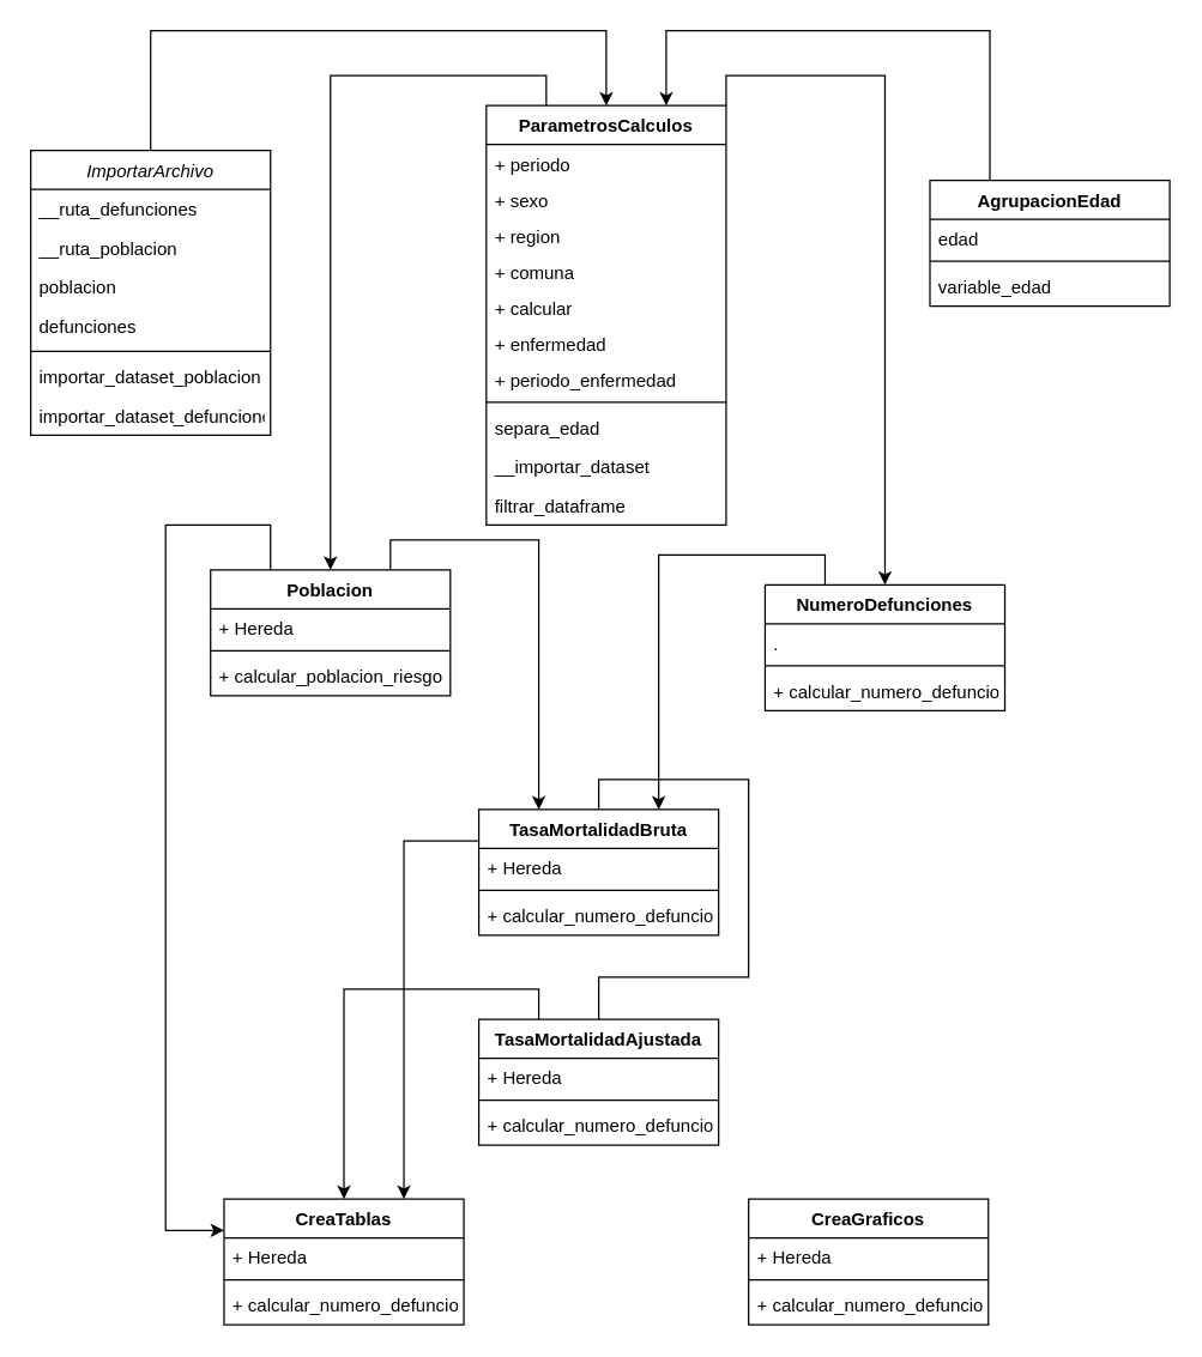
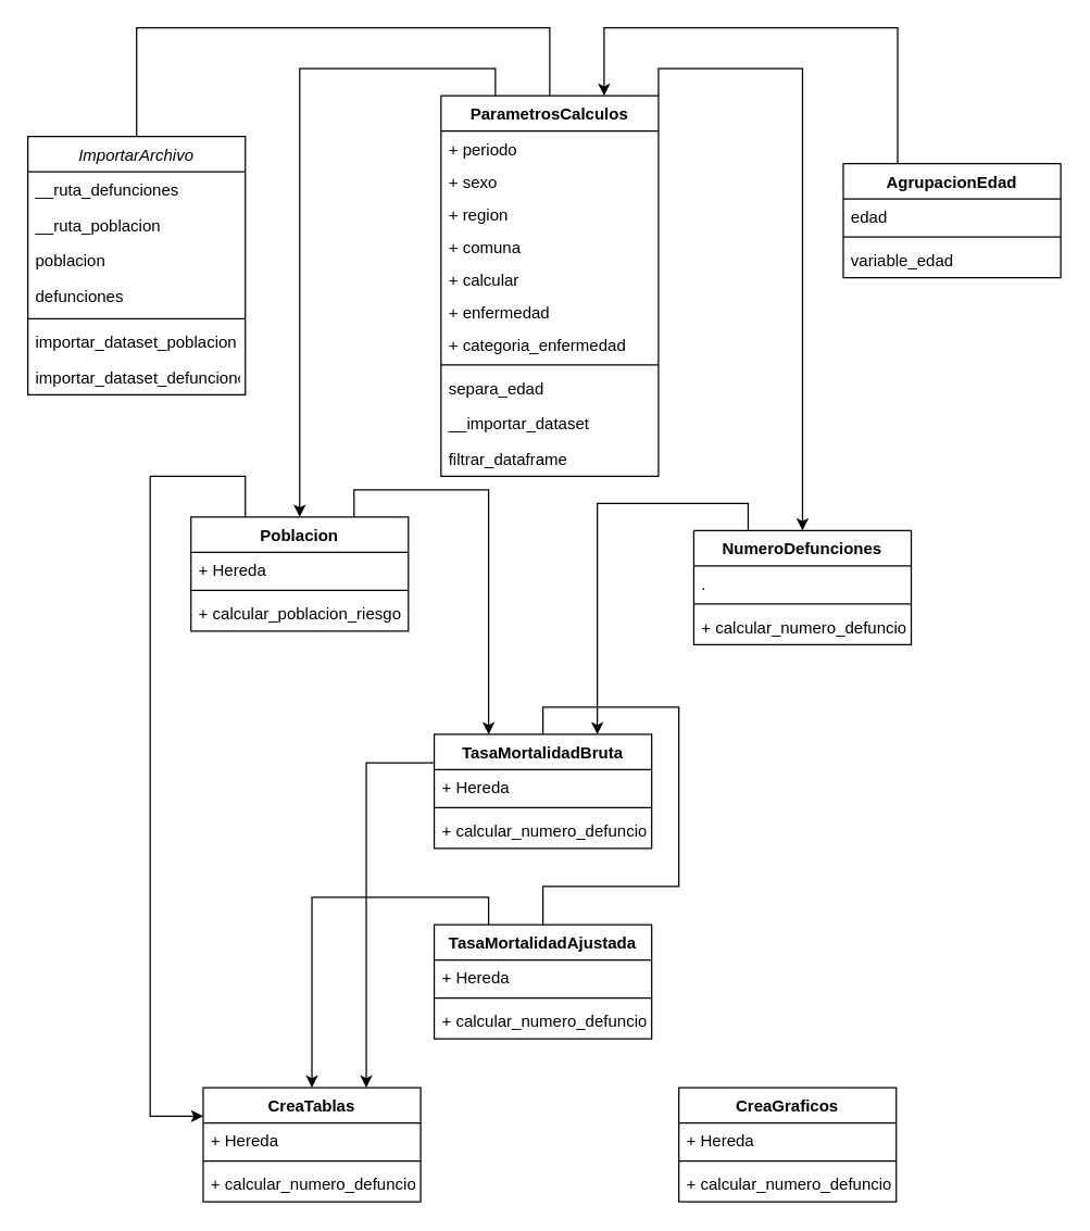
  <mxCell id="0" />
  <mxCell id="1" parent="0" />
- <mxCell id="2" style="edgeStyle=orthogonalEdgeStyle;rounded=0;orthogonalLoop=1;jettySize=auto;html=1;exitX=0.5;exitY=0;exitDx=0;exitDy=0;entryX=0.5;entryY=0;entryDx=0;entryDy=0;" edge="1" parent="1" source="3" target="24"><mxGeometry relative="1" as="geometry"><Array as="points"><mxPoint x="100" y="20" /><mxPoint x="404" y="20" /></Array></mxGeometry></mxCell>
+ <mxCell id="2" style="edgeStyle=orthogonalEdgeStyle;rounded=0;orthogonalLoop=1;jettySize=auto;html=1;exitX=0.5;exitY=0;exitDx=0;exitDy=0;entryX=0.5;entryY=0;entryDx=0;entryDy=0;endArrow=none;" edge="1" parent="1" source="3" target="24"><mxGeometry relative="1" as="geometry"><Array as="points"><mxPoint x="100" y="20" /><mxPoint x="404" y="20" /></Array></mxGeometry></mxCell>
  <mxCell id="3" value="ImportarArchivo" style="swimlane;fontStyle=2;align=center;verticalAlign=top;childLayout=stackLayout;horizontal=1;startSize=26;horizontalStack=0;resizeParent=1;resizeLast=0;collapsible=1;marginBottom=0;rounded=0;shadow=0;strokeWidth=1;" parent="1" vertex="1"><mxGeometry x="20" y="100" width="160" height="190" as="geometry"><mxRectangle x="230" y="140" width="160" height="26" as="alternateBounds" /></mxGeometry></mxCell>
  <mxCell id="4" value="__ruta_defunciones" style="text;align=left;verticalAlign=top;spacingLeft=4;spacingRight=4;overflow=hidden;rotatable=0;points=[[0,0.5],[1,0.5]];portConstraint=eastwest;rounded=0;shadow=0;html=0;" parent="3" vertex="1"><mxGeometry y="26" width="160" height="26" as="geometry" /></mxCell>
  <mxCell id="5" value="__ruta_poblacion" style="text;align=left;verticalAlign=top;spacingLeft=4;spacingRight=4;overflow=hidden;rotatable=0;points=[[0,0.5],[1,0.5]];portConstraint=eastwest;rounded=0;shadow=0;html=0;" parent="3" vertex="1"><mxGeometry y="52" width="160" height="26" as="geometry" /></mxCell>
  <mxCell id="6" value="poblacion" style="text;align=left;verticalAlign=top;spacingLeft=4;spacingRight=4;overflow=hidden;rotatable=0;points=[[0,0.5],[1,0.5]];portConstraint=eastwest;" parent="3" vertex="1"><mxGeometry y="78" width="160" height="26" as="geometry" /></mxCell>
  <mxCell id="7" value="defunciones" style="text;align=left;verticalAlign=top;spacingLeft=4;spacingRight=4;overflow=hidden;rotatable=0;points=[[0,0.5],[1,0.5]];portConstraint=eastwest;" vertex="1" parent="3"><mxGeometry y="104" width="160" height="26" as="geometry" /></mxCell>
  <mxCell id="8" value="" style="line;html=1;strokeWidth=1;align=left;verticalAlign=middle;spacingTop=-1;spacingLeft=3;spacingRight=3;rotatable=0;labelPosition=right;points=[];portConstraint=eastwest;" parent="3" vertex="1"><mxGeometry y="130" width="160" height="8" as="geometry" /></mxCell>
  <mxCell id="9" value="importar_dataset_poblacion" style="text;align=left;verticalAlign=top;spacingLeft=4;spacingRight=4;overflow=hidden;rotatable=0;points=[[0,0.5],[1,0.5]];portConstraint=eastwest;" parent="3" vertex="1"><mxGeometry y="138" width="160" height="26" as="geometry" /></mxCell>
  <mxCell id="10" value="importar_dataset_defunciones" style="text;align=left;verticalAlign=top;spacingLeft=4;spacingRight=4;overflow=hidden;rotatable=0;points=[[0,0.5],[1,0.5]];portConstraint=eastwest;" vertex="1" parent="3"><mxGeometry y="164" width="160" height="26" as="geometry" /></mxCell>
  <mxCell id="11" style="edgeStyle=orthogonalEdgeStyle;rounded=0;orthogonalLoop=1;jettySize=auto;html=1;exitX=0.75;exitY=0;exitDx=0;exitDy=0;entryX=0.25;entryY=0;entryDx=0;entryDy=0;" parent="1" source="13" target="38" edge="1"><mxGeometry relative="1" as="geometry" /></mxCell>
  <mxCell id="12" style="edgeStyle=orthogonalEdgeStyle;rounded=0;orthogonalLoop=1;jettySize=auto;html=1;exitX=0.25;exitY=0;exitDx=0;exitDy=0;entryX=0;entryY=0.25;entryDx=0;entryDy=0;" parent="1" source="13" target="47" edge="1"><mxGeometry relative="1" as="geometry"><mxPoint x="90" y="750" as="targetPoint" /><Array as="points"><mxPoint x="180" y="350" /><mxPoint x="110" y="350" /><mxPoint x="110" y="821" /></Array></mxGeometry></mxCell>
  <mxCell id="13" value="Poblacion" style="swimlane;fontStyle=1;align=center;verticalAlign=top;childLayout=stackLayout;horizontal=1;startSize=26;horizontalStack=0;resizeParent=1;resizeParentMax=0;resizeLast=0;collapsible=1;marginBottom=0;" parent="1" vertex="1"><mxGeometry x="140" y="380" width="160" height="84" as="geometry" /></mxCell>
  <mxCell id="14" value="+ Hereda" style="text;strokeColor=none;fillColor=none;align=left;verticalAlign=top;spacingLeft=4;spacingRight=4;overflow=hidden;rotatable=0;points=[[0,0.5],[1,0.5]];portConstraint=eastwest;" parent="13" vertex="1"><mxGeometry y="26" width="160" height="24" as="geometry" /></mxCell>
  <mxCell id="15" value="" style="line;strokeWidth=1;fillColor=none;align=left;verticalAlign=middle;spacingTop=-1;spacingLeft=3;spacingRight=3;rotatable=0;labelPosition=right;points=[];portConstraint=eastwest;" parent="13" vertex="1"><mxGeometry y="50" width="160" height="8" as="geometry" /></mxCell>
  <mxCell id="16" value="+ calcular_poblacion_riesgo" style="text;strokeColor=none;fillColor=none;align=left;verticalAlign=top;spacingLeft=4;spacingRight=4;overflow=hidden;rotatable=0;points=[[0,0.5],[1,0.5]];portConstraint=eastwest;" parent="13" vertex="1"><mxGeometry y="58" width="160" height="26" as="geometry" /></mxCell>
  <mxCell id="17" style="edgeStyle=orthogonalEdgeStyle;rounded=0;orthogonalLoop=1;jettySize=auto;html=1;exitX=0.25;exitY=0;exitDx=0;exitDy=0;entryX=0.75;entryY=0;entryDx=0;entryDy=0;" parent="1" source="18" target="38" edge="1"><mxGeometry relative="1" as="geometry" /></mxCell>
  <mxCell id="18" value="NumeroDefunciones" style="swimlane;fontStyle=1;align=center;verticalAlign=top;childLayout=stackLayout;horizontal=1;startSize=26;horizontalStack=0;resizeParent=1;resizeParentMax=0;resizeLast=0;collapsible=1;marginBottom=0;" parent="1" vertex="1"><mxGeometry x="510" y="390" width="160" height="84" as="geometry" /></mxCell>
  <mxCell id="19" value="." style="text;strokeColor=none;fillColor=none;align=left;verticalAlign=top;spacingLeft=4;spacingRight=4;overflow=hidden;rotatable=0;points=[[0,0.5],[1,0.5]];portConstraint=eastwest;" vertex="1" parent="18"><mxGeometry y="26" width="160" height="24" as="geometry" /></mxCell>
  <mxCell id="20" value="" style="line;strokeWidth=1;fillColor=none;align=left;verticalAlign=middle;spacingTop=-1;spacingLeft=3;spacingRight=3;rotatable=0;labelPosition=right;points=[];portConstraint=eastwest;" parent="18" vertex="1"><mxGeometry y="50" width="160" height="8" as="geometry" /></mxCell>
  <mxCell id="21" value="+ calcular_numero_defunciones" style="text;strokeColor=none;fillColor=none;align=left;verticalAlign=top;spacingLeft=4;spacingRight=4;overflow=hidden;rotatable=0;points=[[0,0.5],[1,0.5]];portConstraint=eastwest;" parent="18" vertex="1"><mxGeometry y="58" width="160" height="26" as="geometry" /></mxCell>
  <mxCell id="22" style="edgeStyle=orthogonalEdgeStyle;rounded=0;orthogonalLoop=1;jettySize=auto;html=1;exitX=0.25;exitY=0;exitDx=0;exitDy=0;entryX=0.5;entryY=0;entryDx=0;entryDy=0;" parent="1" source="24" target="13" edge="1"><mxGeometry relative="1" as="geometry" /></mxCell>
  <mxCell id="23" style="edgeStyle=orthogonalEdgeStyle;rounded=0;orthogonalLoop=1;jettySize=auto;html=1;exitX=1;exitY=0;exitDx=0;exitDy=0;" parent="1" source="24" target="18" edge="1"><mxGeometry relative="1" as="geometry"><mxPoint x="530" y="90" as="sourcePoint" /></mxGeometry></mxCell>
  <mxCell id="24" value="ParametrosCalculos" style="swimlane;fontStyle=1;align=center;verticalAlign=top;childLayout=stackLayout;horizontal=1;startSize=26;horizontalStack=0;resizeParent=1;resizeParentMax=0;resizeLast=0;collapsible=1;marginBottom=0;" parent="1" vertex="1"><mxGeometry x="324" y="70" width="160" height="280" as="geometry" /></mxCell>
  <mxCell id="25" value="+ periodo" style="text;strokeColor=none;fillColor=none;align=left;verticalAlign=top;spacingLeft=4;spacingRight=4;overflow=hidden;rotatable=0;points=[[0,0.5],[1,0.5]];portConstraint=eastwest;" parent="24" vertex="1"><mxGeometry y="26" width="160" height="24" as="geometry" /></mxCell>
  <mxCell id="26" value="+ sexo" style="text;strokeColor=none;fillColor=none;align=left;verticalAlign=top;spacingLeft=4;spacingRight=4;overflow=hidden;rotatable=0;points=[[0,0.5],[1,0.5]];portConstraint=eastwest;" parent="24" vertex="1"><mxGeometry y="50" width="160" height="24" as="geometry" /></mxCell>
  <mxCell id="27" value="+ region" style="text;strokeColor=none;fillColor=none;align=left;verticalAlign=top;spacingLeft=4;spacingRight=4;overflow=hidden;rotatable=0;points=[[0,0.5],[1,0.5]];portConstraint=eastwest;" parent="24" vertex="1"><mxGeometry y="74" width="160" height="24" as="geometry" /></mxCell>
  <mxCell id="28" value="+ comuna" style="text;strokeColor=none;fillColor=none;align=left;verticalAlign=top;spacingLeft=4;spacingRight=4;overflow=hidden;rotatable=0;points=[[0,0.5],[1,0.5]];portConstraint=eastwest;" parent="24" vertex="1"><mxGeometry y="98" width="160" height="24" as="geometry" /></mxCell>
  <mxCell id="29" value="+ calcular" style="text;strokeColor=none;fillColor=none;align=left;verticalAlign=top;spacingLeft=4;spacingRight=4;overflow=hidden;rotatable=0;points=[[0,0.5],[1,0.5]];portConstraint=eastwest;" parent="24" vertex="1"><mxGeometry y="122" width="160" height="24" as="geometry" /></mxCell>
  <mxCell id="30" value="+ enfermedad" style="text;strokeColor=none;fillColor=none;align=left;verticalAlign=top;spacingLeft=4;spacingRight=4;overflow=hidden;rotatable=0;points=[[0,0.5],[1,0.5]];portConstraint=eastwest;" vertex="1" parent="24"><mxGeometry y="146" width="160" height="24" as="geometry" /></mxCell>
- <mxCell id="31" value="+ periodo_enfermedad" style="text;strokeColor=none;fillColor=none;align=left;verticalAlign=top;spacingLeft=4;spacingRight=4;overflow=hidden;rotatable=0;points=[[0,0.5],[1,0.5]];portConstraint=eastwest;" vertex="1" parent="24"><mxGeometry y="170" width="160" height="24" as="geometry" /></mxCell>
+ <mxCell id="31" value="+ categoria_enfermedad" style="text;strokeColor=none;fillColor=none;align=left;verticalAlign=top;spacingLeft=4;spacingRight=4;overflow=hidden;rotatable=0;points=[[0,0.5],[1,0.5]];portConstraint=eastwest;" vertex="1" parent="24"><mxGeometry y="170" width="160" height="24" as="geometry" /></mxCell>
  <mxCell id="32" value="" style="line;strokeWidth=1;fillColor=none;align=left;verticalAlign=middle;spacingTop=-1;spacingLeft=3;spacingRight=3;rotatable=0;labelPosition=right;points=[];portConstraint=eastwest;" parent="24" vertex="1"><mxGeometry y="194" width="160" height="8" as="geometry" /></mxCell>
  <mxCell id="33" value="separa_edad" style="text;strokeColor=none;fillColor=none;align=left;verticalAlign=top;spacingLeft=4;spacingRight=4;overflow=hidden;rotatable=0;points=[[0,0.5],[1,0.5]];portConstraint=eastwest;" parent="24" vertex="1"><mxGeometry y="202" width="160" height="26" as="geometry" /></mxCell>
  <mxCell id="34" value="__importar_dataset" style="text;strokeColor=none;fillColor=none;align=left;verticalAlign=top;spacingLeft=4;spacingRight=4;overflow=hidden;rotatable=0;points=[[0,0.5],[1,0.5]];portConstraint=eastwest;" vertex="1" parent="24"><mxGeometry y="228" width="160" height="26" as="geometry" /></mxCell>
  <mxCell id="35" value="filtrar_dataframe" style="text;strokeColor=none;fillColor=none;align=left;verticalAlign=top;spacingLeft=4;spacingRight=4;overflow=hidden;rotatable=0;points=[[0,0.5],[1,0.5]];portConstraint=eastwest;" vertex="1" parent="24"><mxGeometry y="254" width="160" height="26" as="geometry" /></mxCell>
  <mxCell id="36" style="edgeStyle=orthogonalEdgeStyle;rounded=0;orthogonalLoop=1;jettySize=auto;html=1;exitX=0.5;exitY=0;exitDx=0;exitDy=0;entryX=0.5;entryY=0;entryDx=0;entryDy=0;endArrow=none;" parent="1" source="38" target="43" edge="1"><mxGeometry relative="1" as="geometry" /></mxCell>
  <mxCell id="37" style="edgeStyle=orthogonalEdgeStyle;rounded=0;orthogonalLoop=1;jettySize=auto;html=1;exitX=0;exitY=0.25;exitDx=0;exitDy=0;entryX=0.75;entryY=0;entryDx=0;entryDy=0;" parent="1" source="38" target="47" edge="1"><mxGeometry relative="1" as="geometry" /></mxCell>
  <mxCell id="38" value="TasaMortalidadBruta" style="swimlane;fontStyle=1;align=center;verticalAlign=top;childLayout=stackLayout;horizontal=1;startSize=26;horizontalStack=0;resizeParent=1;resizeParentMax=0;resizeLast=0;collapsible=1;marginBottom=0;" parent="1" vertex="1"><mxGeometry x="319" y="540" width="160" height="84" as="geometry" /></mxCell>
  <mxCell id="39" value="+ Hereda" style="text;strokeColor=none;fillColor=none;align=left;verticalAlign=top;spacingLeft=4;spacingRight=4;overflow=hidden;rotatable=0;points=[[0,0.5],[1,0.5]];portConstraint=eastwest;" parent="38" vertex="1"><mxGeometry y="26" width="160" height="24" as="geometry" /></mxCell>
  <mxCell id="40" value="" style="line;strokeWidth=1;fillColor=none;align=left;verticalAlign=middle;spacingTop=-1;spacingLeft=3;spacingRight=3;rotatable=0;labelPosition=right;points=[];portConstraint=eastwest;" parent="38" vertex="1"><mxGeometry y="50" width="160" height="8" as="geometry" /></mxCell>
  <mxCell id="41" value="+ calcular_numero_defunciones" style="text;strokeColor=none;fillColor=none;align=left;verticalAlign=top;spacingLeft=4;spacingRight=4;overflow=hidden;rotatable=0;points=[[0,0.5],[1,0.5]];portConstraint=eastwest;" parent="38" vertex="1"><mxGeometry y="58" width="160" height="26" as="geometry" /></mxCell>
  <mxCell id="42" style="edgeStyle=orthogonalEdgeStyle;rounded=0;orthogonalLoop=1;jettySize=auto;html=1;exitX=0.25;exitY=0;exitDx=0;exitDy=0;entryX=0.5;entryY=0;entryDx=0;entryDy=0;" parent="1" source="43" target="47" edge="1"><mxGeometry relative="1" as="geometry" /></mxCell>
  <mxCell id="43" value="TasaMortalidadAjustada" style="swimlane;fontStyle=1;align=center;verticalAlign=top;childLayout=stackLayout;horizontal=1;startSize=26;horizontalStack=0;resizeParent=1;resizeParentMax=0;resizeLast=0;collapsible=1;marginBottom=0;" parent="1" vertex="1"><mxGeometry x="319" y="680" width="160" height="84" as="geometry" /></mxCell>
  <mxCell id="44" value="+ Hereda" style="text;strokeColor=none;fillColor=none;align=left;verticalAlign=top;spacingLeft=4;spacingRight=4;overflow=hidden;rotatable=0;points=[[0,0.5],[1,0.5]];portConstraint=eastwest;" parent="43" vertex="1"><mxGeometry y="26" width="160" height="24" as="geometry" /></mxCell>
  <mxCell id="45" value="" style="line;strokeWidth=1;fillColor=none;align=left;verticalAlign=middle;spacingTop=-1;spacingLeft=3;spacingRight=3;rotatable=0;labelPosition=right;points=[];portConstraint=eastwest;" parent="43" vertex="1"><mxGeometry y="50" width="160" height="8" as="geometry" /></mxCell>
  <mxCell id="46" value="+ calcular_numero_defunciones" style="text;strokeColor=none;fillColor=none;align=left;verticalAlign=top;spacingLeft=4;spacingRight=4;overflow=hidden;rotatable=0;points=[[0,0.5],[1,0.5]];portConstraint=eastwest;" parent="43" vertex="1"><mxGeometry y="58" width="160" height="26" as="geometry" /></mxCell>
  <mxCell id="47" value="CreaTablas" style="swimlane;fontStyle=1;align=center;verticalAlign=top;childLayout=stackLayout;horizontal=1;startSize=26;horizontalStack=0;resizeParent=1;resizeParentMax=0;resizeLast=0;collapsible=1;marginBottom=0;" parent="1" vertex="1"><mxGeometry x="149" y="800" width="160" height="84" as="geometry" /></mxCell>
  <mxCell id="48" value="+ Hereda" style="text;strokeColor=none;fillColor=none;align=left;verticalAlign=top;spacingLeft=4;spacingRight=4;overflow=hidden;rotatable=0;points=[[0,0.5],[1,0.5]];portConstraint=eastwest;" parent="47" vertex="1"><mxGeometry y="26" width="160" height="24" as="geometry" /></mxCell>
  <mxCell id="49" value="" style="line;strokeWidth=1;fillColor=none;align=left;verticalAlign=middle;spacingTop=-1;spacingLeft=3;spacingRight=3;rotatable=0;labelPosition=right;points=[];portConstraint=eastwest;" parent="47" vertex="1"><mxGeometry y="50" width="160" height="8" as="geometry" /></mxCell>
  <mxCell id="50" value="+ calcular_numero_defunciones" style="text;strokeColor=none;fillColor=none;align=left;verticalAlign=top;spacingLeft=4;spacingRight=4;overflow=hidden;rotatable=0;points=[[0,0.5],[1,0.5]];portConstraint=eastwest;" parent="47" vertex="1"><mxGeometry y="58" width="160" height="26" as="geometry" /></mxCell>
  <mxCell id="51" value="CreaGraficos" style="swimlane;fontStyle=1;align=center;verticalAlign=top;childLayout=stackLayout;horizontal=1;startSize=26;horizontalStack=0;resizeParent=1;resizeParentMax=0;resizeLast=0;collapsible=1;marginBottom=0;" parent="1" vertex="1"><mxGeometry x="499" y="800" width="160" height="84" as="geometry" /></mxCell>
  <mxCell id="52" value="+ Hereda" style="text;strokeColor=none;fillColor=none;align=left;verticalAlign=top;spacingLeft=4;spacingRight=4;overflow=hidden;rotatable=0;points=[[0,0.5],[1,0.5]];portConstraint=eastwest;" parent="51" vertex="1"><mxGeometry y="26" width="160" height="24" as="geometry" /></mxCell>
  <mxCell id="53" value="" style="line;strokeWidth=1;fillColor=none;align=left;verticalAlign=middle;spacingTop=-1;spacingLeft=3;spacingRight=3;rotatable=0;labelPosition=right;points=[];portConstraint=eastwest;" parent="51" vertex="1"><mxGeometry y="50" width="160" height="8" as="geometry" /></mxCell>
  <mxCell id="54" value="+ calcular_numero_defunciones" style="text;strokeColor=none;fillColor=none;align=left;verticalAlign=top;spacingLeft=4;spacingRight=4;overflow=hidden;rotatable=0;points=[[0,0.5],[1,0.5]];portConstraint=eastwest;" parent="51" vertex="1"><mxGeometry y="58" width="160" height="26" as="geometry" /></mxCell>
  <mxCell id="55" style="edgeStyle=orthogonalEdgeStyle;rounded=0;orthogonalLoop=1;jettySize=auto;html=1;exitX=0.25;exitY=0;exitDx=0;exitDy=0;entryX=0.75;entryY=0;entryDx=0;entryDy=0;" edge="1" parent="1" source="56" target="24"><mxGeometry relative="1" as="geometry"><mxPoint x="470" y="40" as="targetPoint" /><Array as="points"><mxPoint x="660" y="20" /><mxPoint x="444" y="20" /></Array></mxGeometry></mxCell>
  <mxCell id="56" value="AgrupacionEdad" style="swimlane;fontStyle=1;align=center;verticalAlign=top;childLayout=stackLayout;horizontal=1;startSize=26;horizontalStack=0;resizeParent=1;resizeParentMax=0;resizeLast=0;collapsible=1;marginBottom=0;" vertex="1" parent="1"><mxGeometry x="620" y="120" width="160" height="84" as="geometry" /></mxCell>
  <mxCell id="57" value="edad" style="text;strokeColor=none;fillColor=none;align=left;verticalAlign=top;spacingLeft=4;spacingRight=4;overflow=hidden;rotatable=0;points=[[0,0.5],[1,0.5]];portConstraint=eastwest;" vertex="1" parent="56"><mxGeometry y="26" width="160" height="24" as="geometry" /></mxCell>
  <mxCell id="58" value="" style="line;strokeWidth=1;fillColor=none;align=left;verticalAlign=middle;spacingTop=-1;spacingLeft=3;spacingRight=3;rotatable=0;labelPosition=right;points=[];portConstraint=eastwest;" vertex="1" parent="56"><mxGeometry y="50" width="160" height="8" as="geometry" /></mxCell>
  <mxCell id="59" value="variable_edad" style="text;strokeColor=none;fillColor=none;align=left;verticalAlign=top;spacingLeft=4;spacingRight=4;overflow=hidden;rotatable=0;points=[[0,0.5],[1,0.5]];portConstraint=eastwest;" vertex="1" parent="56"><mxGeometry y="58" width="160" height="26" as="geometry" /></mxCell>
